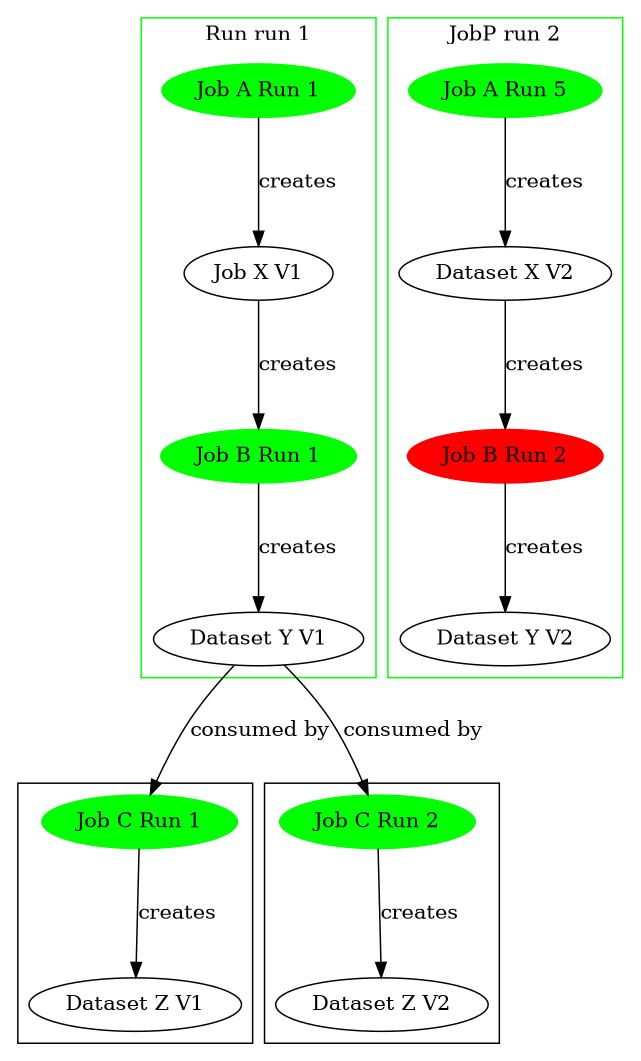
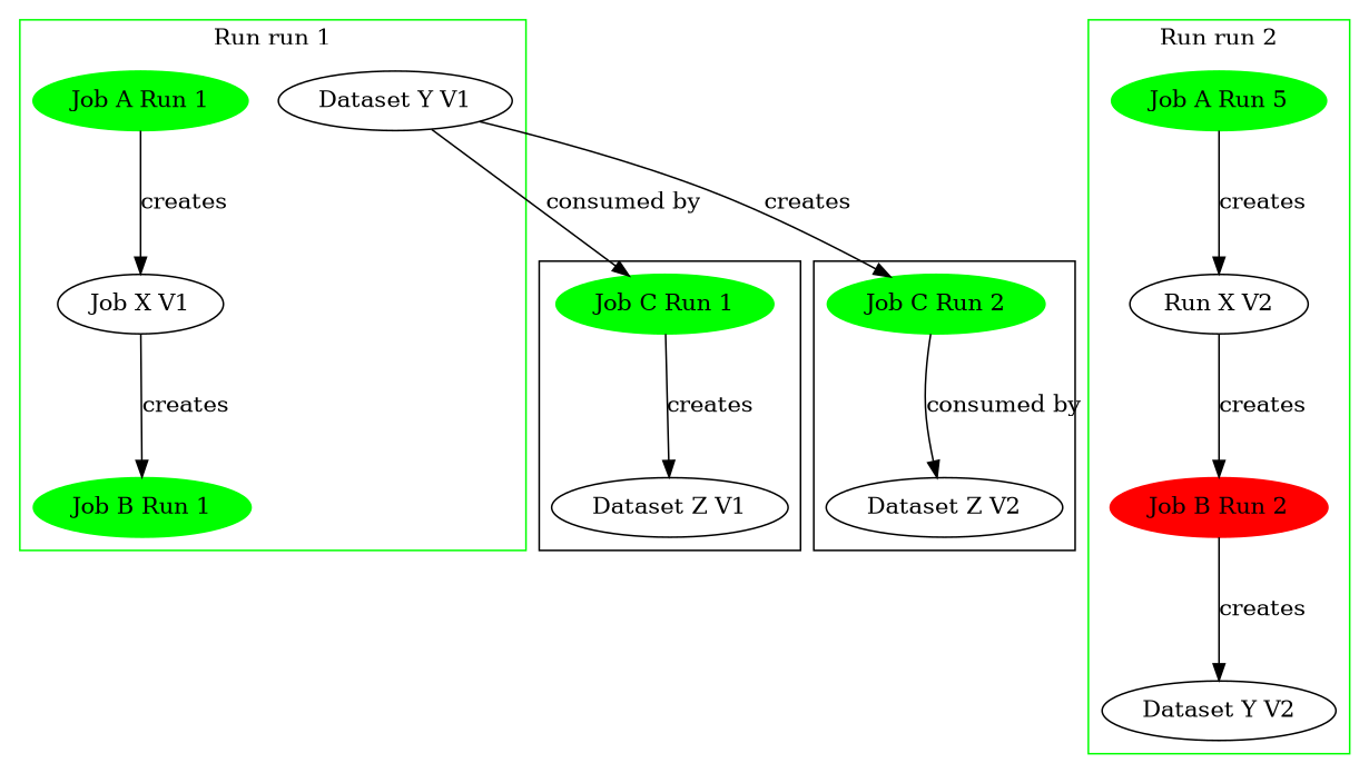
  digraph {
    newrank=true
    rankdir=TB
    ranksep=1
    n1 [color=green label="Job A Run 1" style=filled]
    n2 [label="Job X V1"]
    n3 [color=green label="Job B Run 1" style=filled]
    n4 [label="Dataset Y V1"]
    n5 [color=green label="Job C Run 1" style=filled]
    n6 [label="Dataset Z V1"]
    n7 [color=green label="Job A Run 5" style=filled]
-   n8 [label="Dataset X V2"]
+   n8 [label="Run X V2"]
    n9 [color=red label="Job B Run 2" style=filled]
    n10 [label="Dataset Y V2"]
    n11 [color=green label="Job C Run 2" style=filled]
    n12 [label="Dataset Z V2"]
    subgraph cluster_1 {
      color=green
      label="Run run 1"
      n1
      n2
      n3
      n4
    }
    subgraph cluster_2 {
      n5
      n6
    }
    subgraph cluster_3 {
      color=green
-     label="JobP run 2"
+     label="Run run 2"
      n7
      n8
      n9
      n10
    }
    subgraph cluster_4 {
      n11
      n12
    }
    n1 -> n2 [label=creates]
    n2 -> n3 [label=creates]
-   n3 -> n4 [label=creates]
    n4 -> n5 [label="consumed by"]
-   n4 -> n11 [label="consumed by"]
+   n4 -> n11 [label=creates]
    n5 -> n6 [label=creates]
    n7 -> n8 [label=creates]
    n8 -> n9 [label=creates]
    n9 -> n10 [label=creates]
-   n11 -> n12 [label=creates]
+   n11 -> n12 [label="consumed by"]
  }
